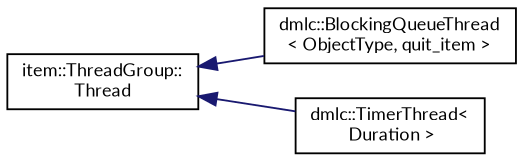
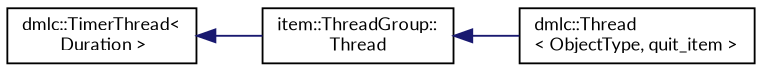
  digraph {
    fontname=Lato
    rankdir=LR
    node [color=black fillcolor=white fontname=Lato fontsize=10 shape=record style=filled]
    edge [color=midnightblue dir=back fontname=Lato fontsize=10 labelfontname=Helvetica labelfontsize=10 style=solid]
    n1 [height=0.2 label="item::ThreadGroup::\lThread" width=0.4]
-   n2 [height=0.2 label="dmlc::BlockingQueueThread\l\< ObjectType, quit_item \>" width=0.4]
+   n2 [height=0.2 label="dmlc::Thread\l\< ObjectType, quit_item \>" width=0.4]
    n3 [height=0.2 label="dmlc::TimerThread\<\l Duration \>" width=0.4]
    n1 -> n2
-   n1 -> n3
+   n3 -> n1
  }
